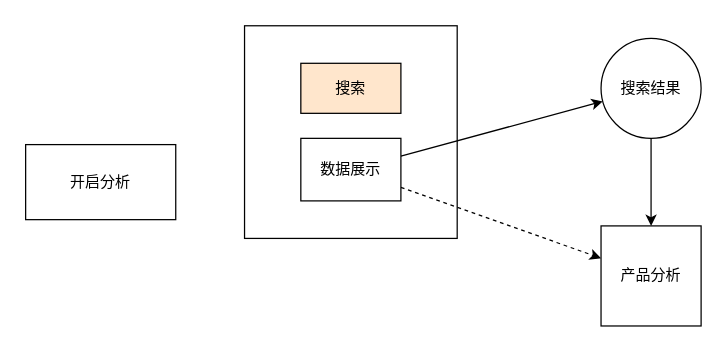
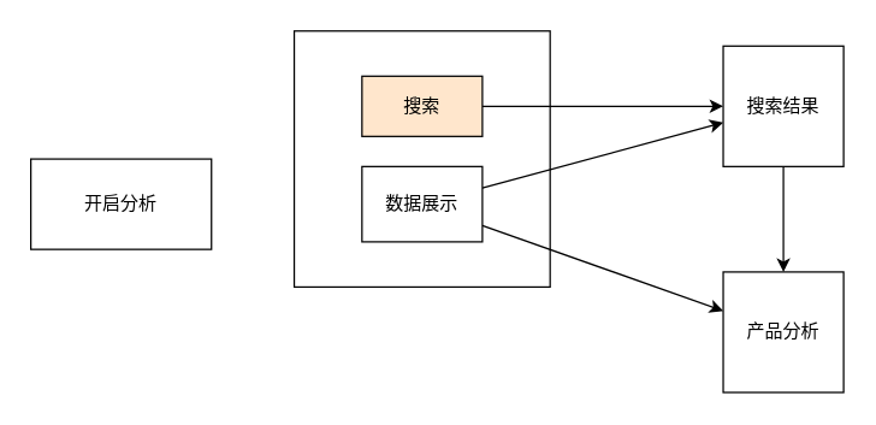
  <mxCell id="0" />
  <mxCell id="1" parent="0" />
  <mxCell id="2" value="" style="whiteSpace=wrap;html=1;aspect=fixed;" vertex="1" parent="1"><mxGeometry x="195" y="20" width="170" height="170" as="geometry" /></mxCell>
+ <mxCell id="3" style="edgeStyle=none;html=1;entryX=0;entryY=0.5;entryDx=0;entryDy=0;" edge="1" parent="1" source="4" target="9"><mxGeometry relative="1" as="geometry" /></mxCell>
  <mxCell id="4" value="搜索" style="rounded=0;whiteSpace=wrap;html=1;fillColor=#ffe6cc;" vertex="1" parent="1"><mxGeometry x="240" y="50" width="80" height="40" as="geometry" /></mxCell>
  <mxCell id="5" style="edgeStyle=none;html=1;" edge="1" parent="1" source="7" target="9"><mxGeometry relative="1" as="geometry" /></mxCell>
- <mxCell id="6" style="edgeStyle=none;html=1;dashed=1;" edge="1" parent="1" source="7" target="10"><mxGeometry relative="1" as="geometry" /></mxCell>
+ <mxCell id="6" style="edgeStyle=none;html=1;" edge="1" parent="1" source="7" target="10"><mxGeometry relative="1" as="geometry" /></mxCell>
  <mxCell id="7" value="数据展示" style="rounded=0;whiteSpace=wrap;html=1;" vertex="1" parent="1"><mxGeometry x="240" y="110" width="80" height="50" as="geometry" /></mxCell>
  <mxCell id="8" style="edgeStyle=none;html=1;" edge="1" parent="1" source="9" target="10"><mxGeometry relative="1" as="geometry" /></mxCell>
- <mxCell id="9" value="搜索结果" style="ellipse;whiteSpace=wrap;html=1;aspect=fixed;" vertex="1" parent="1"><mxGeometry x="480" y="30" width="80" height="80" as="geometry" /></mxCell>
+ <mxCell id="9" value="搜索结果" style="whiteSpace=wrap;html=1;aspect=fixed;" vertex="1" parent="1"><mxGeometry x="480" y="30" width="80" height="80" as="geometry" /></mxCell>
  <mxCell id="10" value="产品分析" style="whiteSpace=wrap;html=1;aspect=fixed;" vertex="1" parent="1"><mxGeometry x="480" y="180" width="80" height="80" as="geometry" /></mxCell>
- <mxCell id="11" value="开启分析" style="rounded=0;whiteSpace=wrap;html=1;" vertex="1" parent="1"><mxGeometry x="20" y="115" width="120" height="60" as="geometry" /></mxCell>
+ <mxCell id="11" value="开启分析" style="rounded=0;whiteSpace=wrap;html=1;" vertex="1" parent="1"><mxGeometry x="20" y="105" width="120" height="60" as="geometry" /></mxCell>
